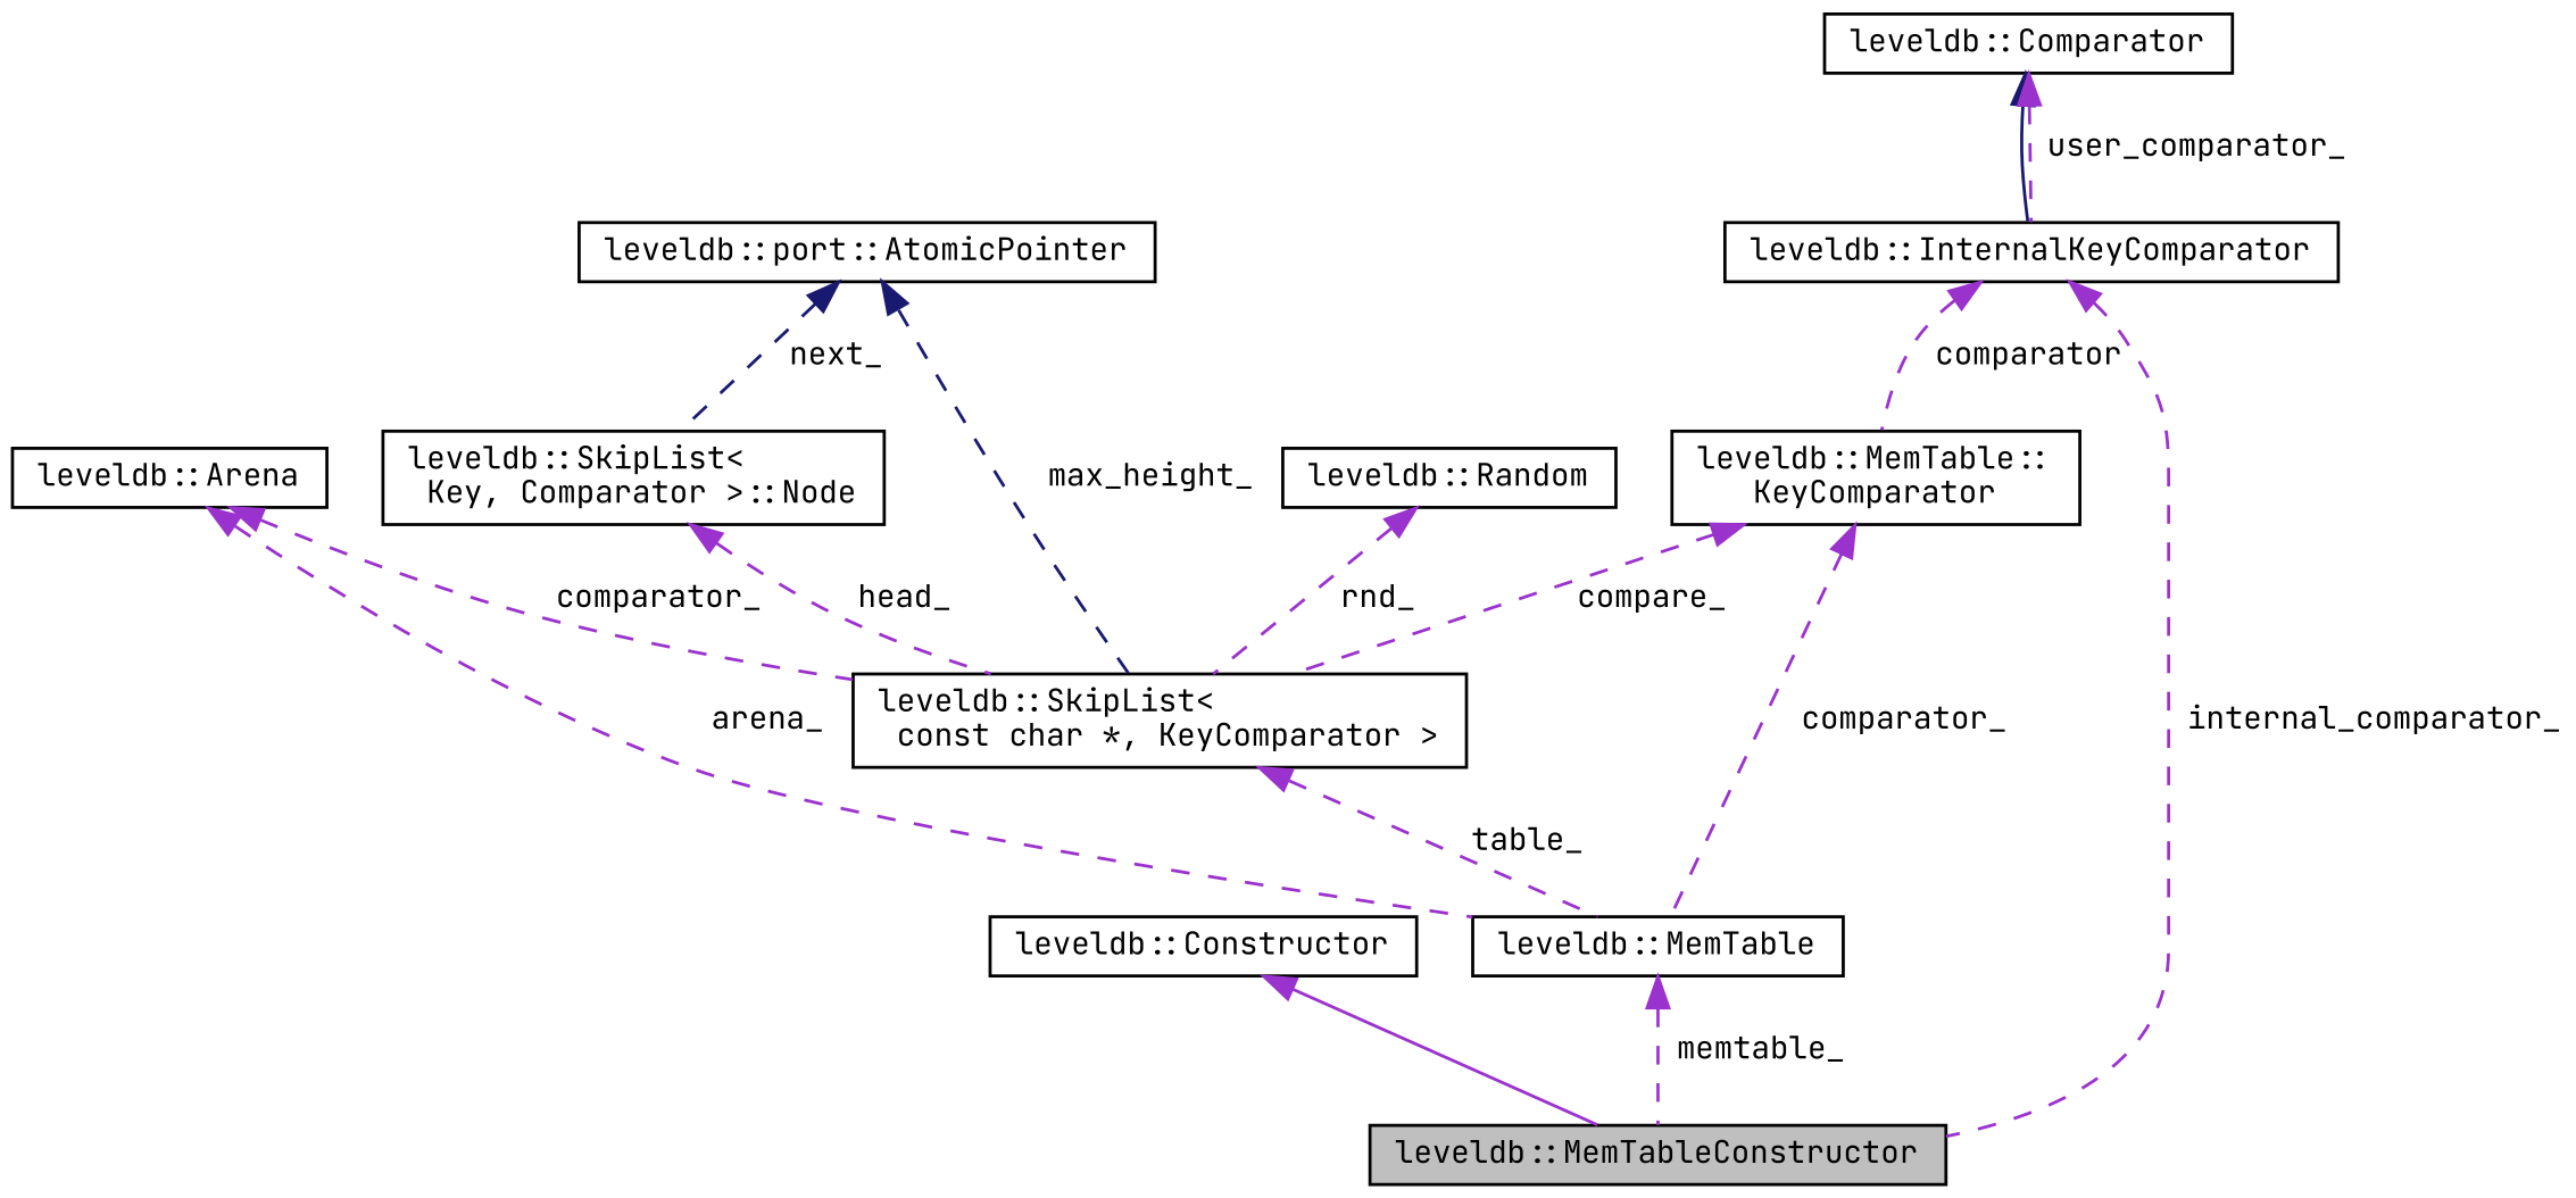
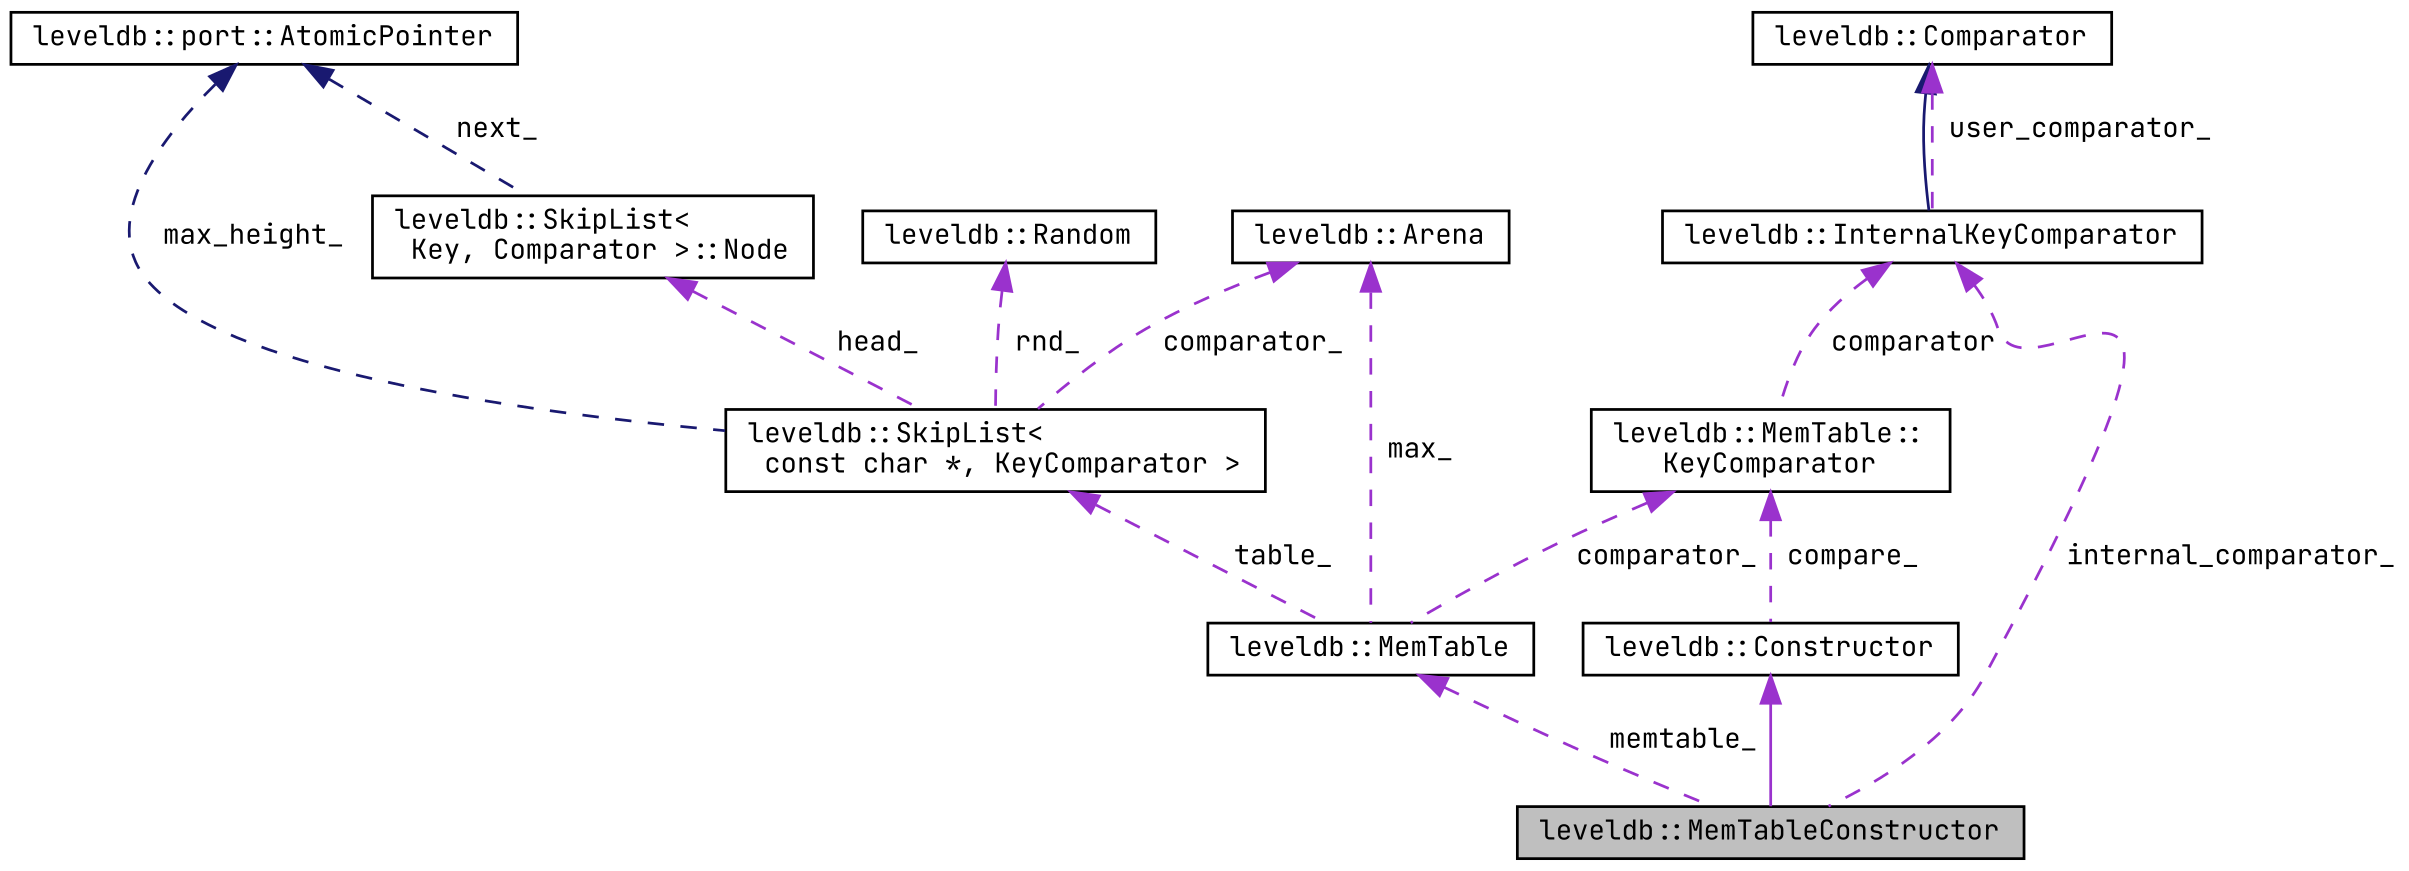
  digraph {
    fontname="JetBrains Mono"
    rankdir=TB
    node [color=black fillcolor=white fontname="JetBrains Mono" fontsize=10 shape=record style=filled]
    edge [color=darkorchid3 dir=back fontname="JetBrains Mono" fontsize=10 labelfontname=Helvetica labelfontsize=10 style=dashed]
    n1 [fillcolor=grey75 fontcolor=black height=0.2 label="leveldb::MemTableConstructor" width=0.4]
    n2 [height=0.2 label="leveldb::Constructor" width=0.4]
    n3 [height=0.2 label="leveldb::MemTable" width=0.4]
    n4 [height=0.2 label="leveldb::SkipList\<\l const char *, KeyComparator \>" width=0.4]
    n5 [height=0.2 label="leveldb::SkipList\<\l Key, Comparator \>::Node" width=0.4]
    n6 [height=0.2 label="leveldb::port::AtomicPointer" width=0.4]
    n7 [height=0.2 label="leveldb::Random" width=0.4]
    n8 [height=0.2 label="leveldb::MemTable::\lKeyComparator" width=0.4]
    n9 [height=0.2 label="leveldb::InternalKeyComparator" width=0.4]
    n10 [height=0.2 label="leveldb::Comparator" width=0.4]
    n11 [height=0.2 label="leveldb::Arena" width=0.4]
    n2 -> n1 [style=solid]
    n3 -> n1 [label=" memtable_"]
    n4 -> n3 [label=" table_"]
    n5 -> n4 [label=" head_"]
    n6 -> n4 [color=midnightblue label=" max_height_"]
    n6 -> n5 [color=midnightblue label=" next_"]
    n7 -> n4 [label=" rnd_"]
    n8 -> n3 [label=" comparator_"]
-   n8 -> n4 [label=" compare_"]
+   n8 -> n2 [label=" compare_"]
    n9 -> n1 [label=" internal_comparator_"]
    n9 -> n8 [label=" comparator"]
    n10 -> n9 [color=midnightblue style=solid]
    n10 -> n9 [label=" user_comparator_"]
-   n11 -> n3 [label=" arena_"]
+   n11 -> n3 [label=" max_"]
    n11 -> n4 [label=" comparator_"]
  }
